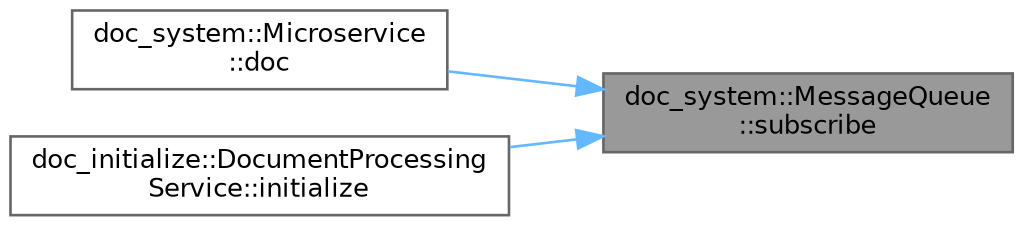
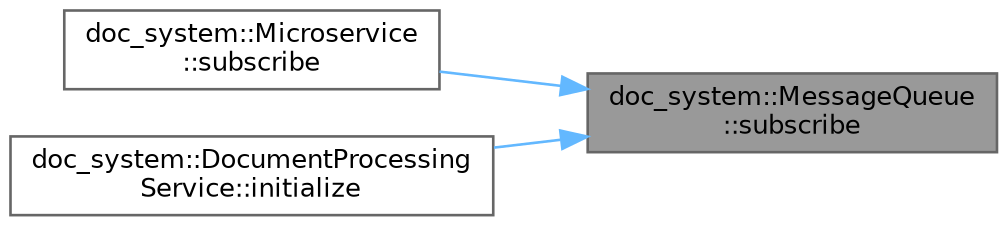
  digraph {
    rankdir=RL
    node [color=grey40 fillcolor=white fontname=Helvetica fontsize=10 shape=box style=filled]
    edge [color=steelblue1 dir=back fontname=Helvetica fontsize=10 labelfontname=Helvetica labelfontsize=10 style=solid]
    n1 [color=gray40 fillcolor=grey60 fontcolor=black height=0.2 label="doc_system::MessageQueue\l::subscribe" width=0.4]
-   n2 [height=0.2 label="doc_system::Microservice\l::doc" width=0.4]
-   n3 [height=0.2 label="doc_initialize::DocumentProcessing\lService::initialize" width=0.4]
+   n2 [height=0.2 label="doc_system::Microservice\l::subscribe" width=0.4]
+   n3 [height=0.2 label="doc_system::DocumentProcessing\lService::initialize" width=0.4]
    n1 -> n2
    n1 -> n3
  }
